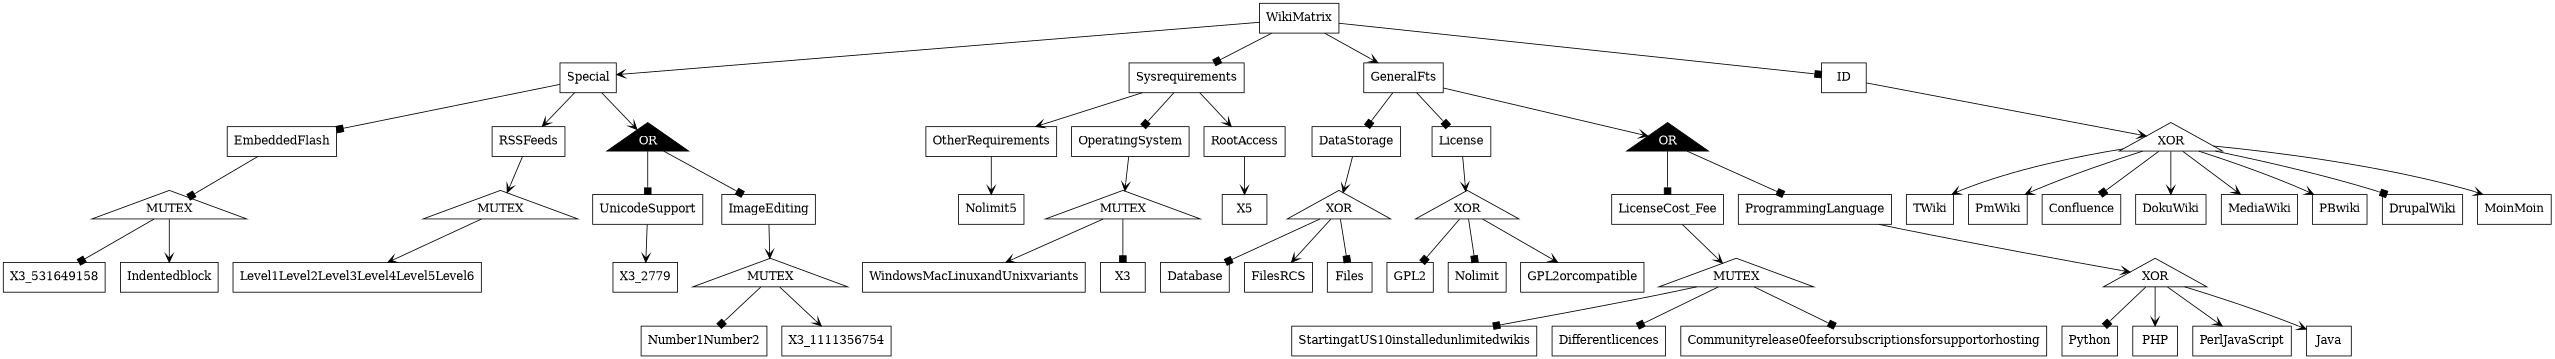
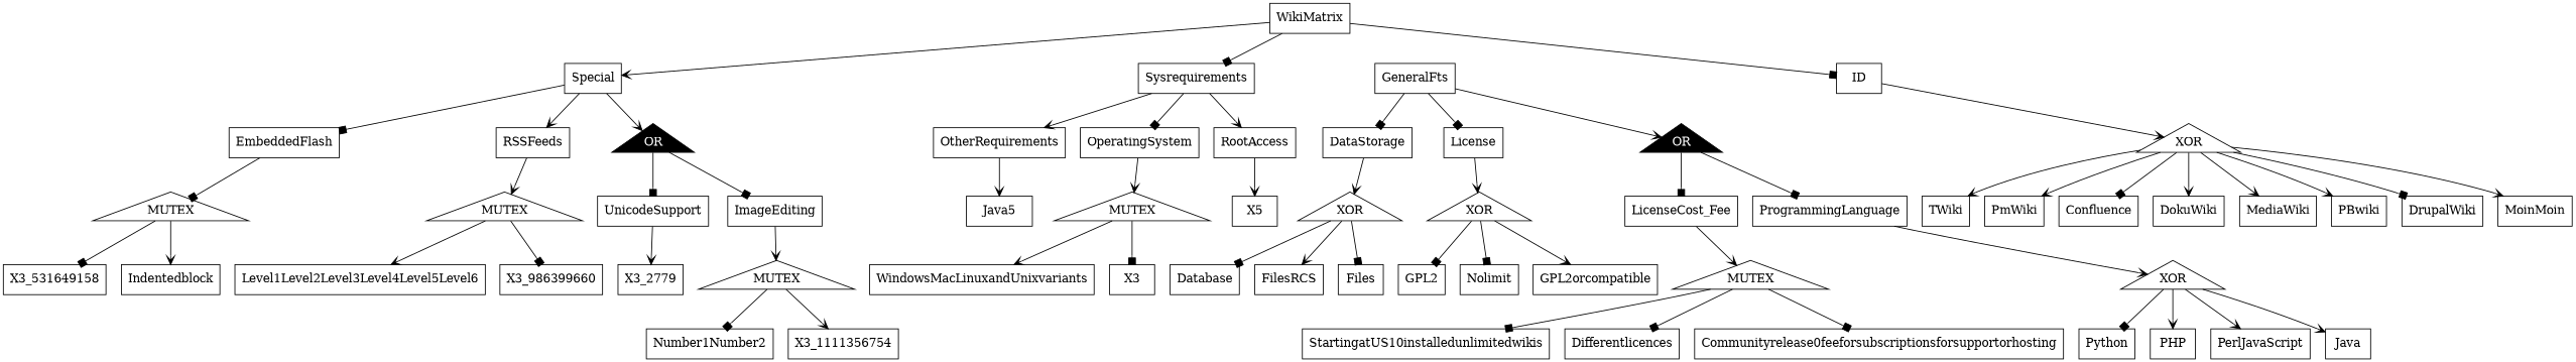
  digraph {
    rankdir=TB
    node [shape=box]
    edge [arrowhead=vee]
    n1 [label=Special]
    n2 [label=EmbeddedFlash]
    n3 [label=RSSFeeds]
    n4 [color=black fontcolor=white label=OR shape=triangle style=filled]
    n5 [label=MUTEX shape=triangle width=0.3]
    n6 [label=MUTEX shape=triangle width=0.3]
    n7 [label=UnicodeSupport]
    n8 [label=ImageEditing]
    n9 [label=Database]
    n10 [label=X3_2779]
    n11 [label=OtherRequirements]
-   n12 [label=Nolimit5]
+   n12 [label=Java5]
    n13 [label=TWiki]
    n14 [label=Python]
    n15 [label=StartingatUS10installedunlimitedwikis]
    n16 [label=X3_531649158]
    n17 [label=WikiMatrix]
    n18 [label=Sysrequirements]
    n19 [label=GeneralFts]
    n20 [label=ID]
    n21 [label=OperatingSystem]
    n22 [label=RootAccess]
    n23 [label=DataStorage]
    n24 [label=License]
    n25 [color=black fontcolor=white label=OR shape=triangle style=filled]
    n26 [label=XOR shape=triangle width=0.3]
    n27 [label=PmWiki]
    n28 [label=WindowsMacLinuxandUnixvariants]
    n29 [label=GPL2]
    n30 [label=PHP]
    n31 [label=LicenseCost_Fee]
    n32 [label=MUTEX shape=triangle width=0.3]
    n33 [label=Differentlicences]
    n34 [label=Communityrelease0feeforsubscriptionsforsupportorhosting]
    n35 [label=FilesRCS]
    n36 [label=Indentedblock]
    n37 [label=X5]
    n38 [label=Confluence]
    n39 [label=Nolimit]
    n40 [label=DokuWiki]
    n41 [label=XOR shape=triangle width=0.3]
    n42 [label=Files]
    n43 [label=PerlJavaScript]
    n44 [label=MediaWiki]
    n45 [label=MUTEX shape=triangle width=0.3]
    n46 [label=GPL2orcompatible]
    n47 [label=PBwiki]
    n48 [label=X3]
    n49 [label=Java]
    n50 [label=DrupalWiki]
    n51 [label=Number1Number2]
    n52 [label=XOR shape=triangle width=0.3]
    n53 [label=ProgrammingLanguage]
    n54 [label=MoinMoin]
    n55 [label=Level1Level2Level3Level4Level5Level6]
    n56 [label=X3_1111356754]
    n57 [label=XOR shape=triangle width=0.3]
    n58 [label=MUTEX shape=triangle width=0.3]
+   n59 [label=X3_986399660]
    n1 -> n2 [arrowhead=box]
    n1 -> n3
    n1 -> n4
    n2 -> n5 [arrowhead=box]
    n3 -> n6
    n4 -> n7 [arrowhead=box]
    n4 -> n8 [arrowhead=box]
    n5 -> n16 [arrowhead=box]
    n5 -> n36
    n6 -> n55
+   n6 -> n59 [arrowhead=box]
    n7 -> n10
    n8 -> n58
    n11 -> n12
    n17 -> n1
    n17 -> n18 [arrowhead=box]
-   n17 -> n19
    n17 -> n20 [arrowhead=box]
    n18 -> n11
    n18 -> n21 [arrowhead=box]
    n18 -> n22
    n19 -> n23 [arrowhead=box]
    n19 -> n24 [arrowhead=box]
    n19 -> n25
    n20 -> n26
    n21 -> n45
    n22 -> n37
    n23 -> n41
    n24 -> n52
    n25 -> n31 [arrowhead=box]
    n25 -> n53 [arrowhead=box]
    n26 -> n13
    n26 -> n27
    n26 -> n38 [arrowhead=box]
    n26 -> n40
    n26 -> n44
    n26 -> n47
    n26 -> n50 [arrowhead=box]
    n26 -> n54
    n31 -> n32
    n32 -> n15 [arrowhead=box]
    n32 -> n33 [arrowhead=box]
    n32 -> n34 [arrowhead=box]
    n41 -> n9 [arrowhead=box]
    n41 -> n35
    n41 -> n42 [arrowhead=box]
    n45 -> n28
    n45 -> n48 [arrowhead=box]
    n52 -> n29 [arrowhead=box]
    n52 -> n39 [arrowhead=box]
    n52 -> n46
    n53 -> n57
    n57 -> n14 [arrowhead=box]
    n57 -> n30
    n57 -> n43
    n57 -> n49
    n58 -> n51 [arrowhead=box]
    n58 -> n56
  }
